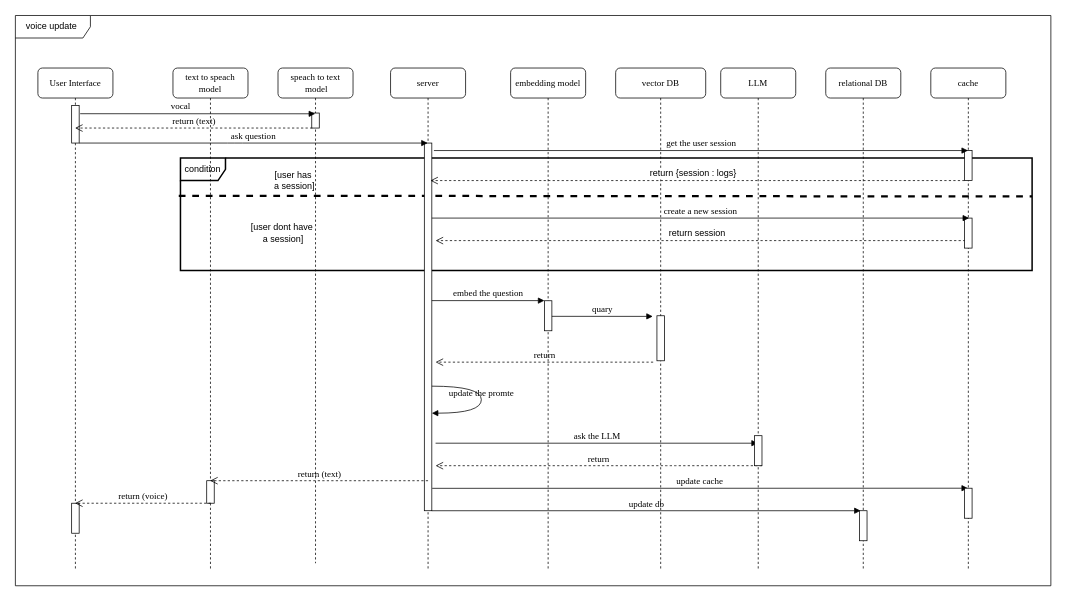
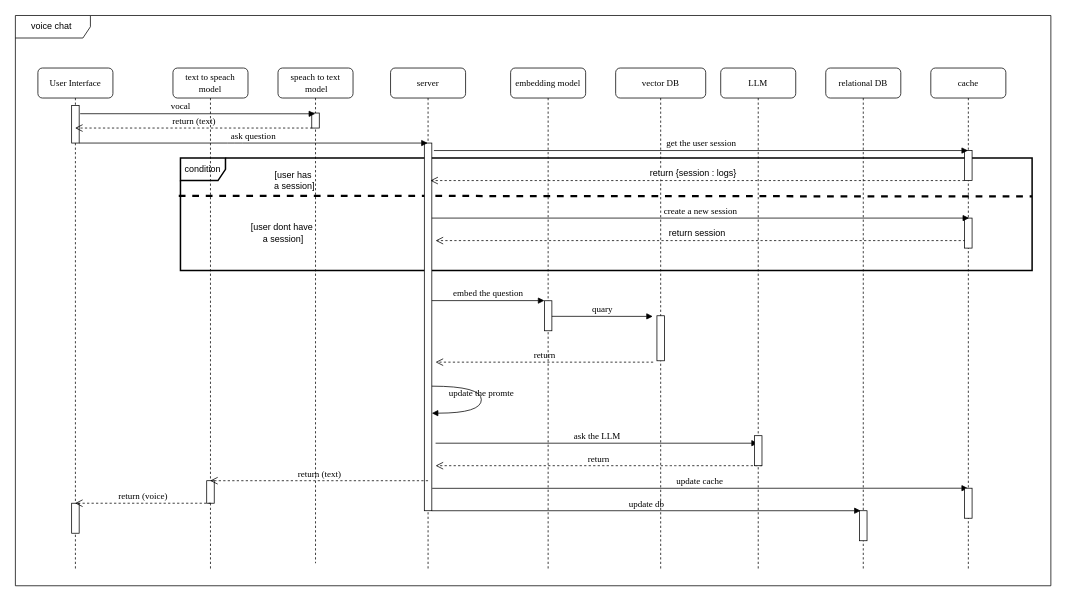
  <mxCell id="0" />
  <mxCell id="1" parent="0" />
  <mxCell id="2" value="" style="group" vertex="1" connectable="0" parent="1"><mxGeometry x="230" y="210" width="1145" height="150" as="geometry" /></mxCell>
  <mxCell id="3" value="" style="group" vertex="1" connectable="0" parent="2"><mxGeometry width="1145" height="150" as="geometry" /></mxCell>
  <mxCell id="4" value="condition" style="shape=umlFrame;whiteSpace=wrap;html=1;pointerEvents=0;strokeWidth=2;" vertex="1" parent="3"><mxGeometry x="10" width="1135" height="150" as="geometry" /></mxCell>
  <mxCell id="5" value="" style="endArrow=none;dashed=1;html=1;rounded=0;exitX=-0.002;exitY=0.335;exitDx=0;exitDy=0;exitPerimeter=0;entryX=1;entryY=0.341;entryDx=0;entryDy=0;entryPerimeter=0;strokeWidth=3;" edge="1" parent="3" source="4" target="4"><mxGeometry width="50" height="50" relative="1" as="geometry"><mxPoint x="-70.617" y="110" as="sourcePoint" /><mxPoint x="1150.044" y="40" as="targetPoint" /></mxGeometry></mxCell>
  <mxCell id="6" value="" style="html=1;verticalAlign=bottom;endArrow=open;dashed=1;endSize=8;labelBackgroundColor=none;fontFamily=Verdana;fontSize=12;" edge="1" parent="3"><mxGeometry relative="1" as="geometry"><mxPoint x="350" y="110" as="targetPoint" /><mxPoint x="1062" y="110" as="sourcePoint" /></mxGeometry></mxCell>
  <mxCell id="7" value="return session&amp;nbsp;" style="edgeLabel;html=1;align=center;verticalAlign=middle;resizable=0;points=[];fontSize=12;" vertex="1" connectable="0" parent="6"><mxGeometry x="0.003" y="-3" relative="1" as="geometry"><mxPoint x="-6" y="-7" as="offset" /></mxGeometry></mxCell>
  <mxCell id="8" value="[user has&lt;div&gt;&amp;nbsp;a session]&lt;/div&gt;" style="text;html=1;align=center;verticalAlign=middle;resizable=0;points=[];autosize=1;strokeColor=none;fillColor=none;" vertex="1" parent="3"><mxGeometry x="119.997" y="9.999" width="80" height="40" as="geometry" /></mxCell>
  <mxCell id="9" value="[user dont have&lt;div&gt;&amp;nbsp;a session]&lt;/div&gt;" style="text;html=1;align=center;verticalAlign=middle;resizable=0;points=[];autosize=1;strokeColor=none;fillColor=none;" vertex="1" parent="3"><mxGeometry x="89.997" y="79.999" width="110" height="40" as="geometry" /></mxCell>
  <mxCell id="10" value="speach to text&lt;div&gt;&amp;nbsp;model&lt;/div&gt;" style="shape=umlLifeline;perimeter=lifelinePerimeter;whiteSpace=wrap;html=1;container=1;collapsible=0;recursiveResize=0;outlineConnect=0;rounded=1;shadow=0;comic=0;labelBackgroundColor=none;strokeWidth=1;fontFamily=Verdana;fontSize=12;align=center;" vertex="1" parent="1"><mxGeometry x="370" y="90" width="100" height="660" as="geometry" /></mxCell>
  <mxCell id="11" value="" style="html=1;points=[];perimeter=orthogonalPerimeter;rounded=0;shadow=0;comic=0;labelBackgroundColor=none;strokeWidth=1;fontFamily=Verdana;fontSize=12;align=center;" vertex="1" parent="10"><mxGeometry x="45" y="60" width="10" height="20" as="geometry" /></mxCell>
  <mxCell id="12" value="text to speach&lt;div&gt;model&lt;/div&gt;" style="shape=umlLifeline;perimeter=lifelinePerimeter;whiteSpace=wrap;html=1;container=1;collapsible=0;recursiveResize=0;outlineConnect=0;rounded=1;shadow=0;comic=0;labelBackgroundColor=none;strokeWidth=1;fontFamily=Verdana;fontSize=12;align=center;" vertex="1" parent="1"><mxGeometry x="230" y="90" width="100" height="670" as="geometry" /></mxCell>
  <mxCell id="13" value="" style="html=1;points=[];perimeter=orthogonalPerimeter;rounded=0;shadow=0;comic=0;labelBackgroundColor=none;strokeWidth=1;fontFamily=Verdana;fontSize=12;align=center;" vertex="1" parent="12"><mxGeometry x="45" y="550" width="10" height="30" as="geometry" /></mxCell>
  <mxCell id="14" value="LLM" style="shape=umlLifeline;perimeter=lifelinePerimeter;whiteSpace=wrap;html=1;container=1;collapsible=0;recursiveResize=0;outlineConnect=0;rounded=1;shadow=0;comic=0;labelBackgroundColor=none;strokeWidth=1;fontFamily=Verdana;fontSize=12;align=center;" vertex="1" parent="1"><mxGeometry x="960" y="90" width="100" height="670" as="geometry" /></mxCell>
  <mxCell id="15" value="server" style="shape=umlLifeline;perimeter=lifelinePerimeter;whiteSpace=wrap;html=1;container=1;collapsible=0;recursiveResize=0;outlineConnect=0;rounded=1;shadow=0;comic=0;labelBackgroundColor=none;strokeWidth=1;fontFamily=Verdana;fontSize=12;align=center;" vertex="1" parent="1"><mxGeometry x="520" y="90" width="100" height="670" as="geometry" /></mxCell>
  <mxCell id="16" value="" style="html=1;points=[];perimeter=orthogonalPerimeter;rounded=0;shadow=0;comic=0;labelBackgroundColor=none;strokeWidth=1;fontFamily=Verdana;fontSize=12;align=center;" vertex="1" parent="15"><mxGeometry x="45" y="100" width="10" height="490" as="geometry" /></mxCell>
  <mxCell id="17" value="embedding model" style="shape=umlLifeline;perimeter=lifelinePerimeter;whiteSpace=wrap;html=1;container=1;collapsible=0;recursiveResize=0;outlineConnect=0;rounded=1;shadow=0;comic=0;labelBackgroundColor=none;strokeWidth=1;fontFamily=Verdana;fontSize=12;align=center;" vertex="1" parent="1"><mxGeometry x="680" y="90" width="100" height="670" as="geometry" /></mxCell>
  <mxCell id="18" value="update cache" style="html=1;verticalAlign=bottom;endArrow=block;labelBackgroundColor=none;fontFamily=Verdana;fontSize=12;edgeStyle=elbowEdgeStyle;elbow=vertical;" edge="1" parent="17" target="38"><mxGeometry relative="1" as="geometry"><mxPoint x="-104.5" y="560.17" as="sourcePoint" /><mxPoint x="325.0" y="560.003" as="targetPoint" /></mxGeometry></mxCell>
  <mxCell id="19" value="update db" style="html=1;verticalAlign=bottom;endArrow=block;labelBackgroundColor=none;fontFamily=Verdana;fontSize=12;edgeStyle=elbowEdgeStyle;elbow=vertical;entryX=0.468;entryY=0.837;entryDx=0;entryDy=0;entryPerimeter=0;" edge="1" parent="17"><mxGeometry relative="1" as="geometry"><mxPoint x="-105" y="590" as="sourcePoint" /><mxPoint x="466.5" y="590.83" as="targetPoint" /></mxGeometry></mxCell>
  <mxCell id="20" value="vector DB" style="shape=umlLifeline;perimeter=lifelinePerimeter;whiteSpace=wrap;html=1;container=1;collapsible=0;recursiveResize=0;outlineConnect=0;rounded=1;shadow=0;comic=0;labelBackgroundColor=none;strokeWidth=1;fontFamily=Verdana;fontSize=12;align=center;" vertex="1" parent="1"><mxGeometry x="820" y="90" width="120" height="670" as="geometry" /></mxCell>
  <mxCell id="21" value="" style="html=1;points=[];perimeter=orthogonalPerimeter;rounded=0;shadow=0;comic=0;labelBackgroundColor=none;strokeWidth=1;fontFamily=Verdana;fontSize=12;align=center;" vertex="1" parent="20"><mxGeometry x="-95" y="310.17" width="10" height="40" as="geometry" /></mxCell>
  <mxCell id="22" value="return" style="html=1;verticalAlign=bottom;endArrow=open;dashed=1;endSize=8;labelBackgroundColor=none;fontFamily=Verdana;fontSize=12;" edge="1" parent="20"><mxGeometry relative="1" as="geometry"><mxPoint x="-240" y="392" as="targetPoint" /><mxPoint x="50" y="392" as="sourcePoint" /></mxGeometry></mxCell>
  <mxCell id="23" value="" style="html=1;points=[];perimeter=orthogonalPerimeter;rounded=0;shadow=0;comic=0;labelBackgroundColor=none;strokeWidth=1;fontFamily=Verdana;fontSize=12;align=center;" vertex="1" parent="20"><mxGeometry x="55" y="330.17" width="10" height="60" as="geometry" /></mxCell>
  <mxCell id="24" value="embed the question" style="html=1;verticalAlign=bottom;endArrow=block;entryX=0;entryY=0;labelBackgroundColor=none;fontFamily=Verdana;fontSize=12;edgeStyle=elbowEdgeStyle;elbow=vertical;" edge="1" parent="20" target="21"><mxGeometry relative="1" as="geometry"><mxPoint x="-245" y="310.003" as="sourcePoint" /><Array as="points"><mxPoint x="-235" y="310" /></Array></mxGeometry></mxCell>
  <mxCell id="25" value="quary" style="html=1;verticalAlign=bottom;endArrow=block;labelBackgroundColor=none;fontFamily=Verdana;fontSize=12;edgeStyle=elbowEdgeStyle;elbow=vertical;exitX=1;exitY=0.519;exitDx=0;exitDy=0;exitPerimeter=0;" edge="1" parent="20" source="21"><mxGeometry relative="1" as="geometry"><mxPoint x="-60" y="289.67" as="sourcePoint" /><mxPoint x="49.5" y="330.837" as="targetPoint" /></mxGeometry></mxCell>
  <mxCell id="26" value="return" style="html=1;verticalAlign=bottom;endArrow=open;dashed=1;endSize=8;labelBackgroundColor=none;fontFamily=Verdana;fontSize=12;edgeStyle=elbowEdgeStyle;elbow=vertical;" edge="1" parent="20"><mxGeometry relative="1" as="geometry"><mxPoint x="-240" y="530" as="targetPoint" /><Array as="points"><mxPoint x="73.5" y="530" /></Array><mxPoint x="195" y="530" as="sourcePoint" /></mxGeometry></mxCell>
  <mxCell id="27" value="ask the LLM" style="html=1;verticalAlign=bottom;endArrow=block;labelBackgroundColor=none;fontFamily=Verdana;fontSize=12;edgeStyle=elbowEdgeStyle;elbow=vertical;" edge="1" parent="20"><mxGeometry relative="1" as="geometry"><mxPoint x="-240" y="500" as="sourcePoint" /><mxPoint x="189.5" y="499.833" as="targetPoint" /></mxGeometry></mxCell>
  <mxCell id="28" value="" style="html=1;points=[];perimeter=orthogonalPerimeter;rounded=0;shadow=0;comic=0;labelBackgroundColor=none;strokeWidth=1;fontFamily=Verdana;fontSize=12;align=center;" vertex="1" parent="20"><mxGeometry x="185" y="490" width="10" height="40" as="geometry" /></mxCell>
  <mxCell id="29" value="relational DB" style="shape=umlLifeline;perimeter=lifelinePerimeter;whiteSpace=wrap;html=1;container=1;collapsible=0;recursiveResize=0;outlineConnect=0;rounded=1;shadow=0;comic=0;labelBackgroundColor=none;strokeWidth=1;fontFamily=Verdana;fontSize=12;align=center;" vertex="1" parent="1"><mxGeometry x="1100" y="90" width="100" height="670" as="geometry" /></mxCell>
  <mxCell id="30" value="" style="html=1;verticalAlign=bottom;endArrow=open;dashed=1;endSize=8;labelBackgroundColor=none;fontFamily=Verdana;fontSize=12;" edge="1" parent="29"><mxGeometry relative="1" as="geometry"><mxPoint x="-527" y="150" as="targetPoint" /><mxPoint x="185" y="150" as="sourcePoint" /></mxGeometry></mxCell>
  <mxCell id="31" value="return {session : logs}" style="edgeLabel;html=1;align=center;verticalAlign=middle;resizable=0;points=[];fontSize=12;" vertex="1" connectable="0" parent="30"><mxGeometry x="0.003" y="-3" relative="1" as="geometry"><mxPoint x="-6" y="-7" as="offset" /></mxGeometry></mxCell>
  <mxCell id="32" value="" style="html=1;points=[];perimeter=orthogonalPerimeter;rounded=0;shadow=0;comic=0;labelBackgroundColor=none;strokeWidth=1;fontFamily=Verdana;fontSize=12;align=center;" vertex="1" parent="29"><mxGeometry x="45" y="590" width="10" height="40" as="geometry" /></mxCell>
  <mxCell id="33" value="User Interface" style="shape=umlLifeline;perimeter=lifelinePerimeter;whiteSpace=wrap;html=1;container=1;collapsible=0;recursiveResize=0;outlineConnect=0;rounded=1;shadow=0;comic=0;labelBackgroundColor=none;strokeWidth=1;fontFamily=Verdana;fontSize=12;align=center;" vertex="1" parent="1"><mxGeometry x="50" y="90" width="100" height="670" as="geometry" /></mxCell>
  <mxCell id="34" value="ask question" style="html=1;verticalAlign=bottom;endArrow=block;labelBackgroundColor=none;fontFamily=Verdana;fontSize=12;edgeStyle=elbowEdgeStyle;elbow=vertical;" edge="1" parent="33" target="15"><mxGeometry relative="1" as="geometry"><mxPoint x="55" y="100" as="sourcePoint" /><mxPoint x="185" y="100.0" as="targetPoint" /></mxGeometry></mxCell>
  <mxCell id="35" value="" style="html=1;points=[];perimeter=orthogonalPerimeter;rounded=0;shadow=0;comic=0;labelBackgroundColor=none;strokeWidth=1;fontFamily=Verdana;fontSize=12;align=center;" vertex="1" parent="33"><mxGeometry x="45" y="50" width="10" height="50" as="geometry" /></mxCell>
  <mxCell id="36" value="" style="html=1;points=[];perimeter=orthogonalPerimeter;rounded=0;shadow=0;comic=0;labelBackgroundColor=none;strokeWidth=1;fontFamily=Verdana;fontSize=12;align=center;" vertex="1" parent="33"><mxGeometry x="45" y="580" width="10" height="40" as="geometry" /></mxCell>
  <mxCell id="37" value="return (text)&lt;span style=&quot;color: rgba(0, 0, 0, 0); font-family: monospace; font-size: 0px; text-align: start;&quot;&gt;%3CmxGraphModel%3E%3Croot%3E%3CmxCell%20id%3D%220%22%2F%3E%3CmxCell%20id%3D%221%22%20parent%3D%220%22%2F%3E%3CmxCell%20id%3D%222%22%20value%3D%22%22%20style%3D%22html%3D1%3Bpoints%3D%5B%5D%3Bperimeter%3DorthogonalPerimeter%3Brounded%3D0%3Bshadow%3D0%3Bcomic%3D0%3BlabelBackgroundColor%3Dnone%3BstrokeWidth%3D1%3BfontFamily%3DVerdana%3BfontSize%3D12%3Balign%3Dcenter%3B%22%20vertex%3D%221%22%20parent%3D%221%22%3E%3CmxGeometry%20x%3D%22365%22%20y%3D%22-1630%22%20width%3D%2210%22%20height%3D%2250%22%20as%3D%22geometry%22%2F%3E%3C%2FmxCell%3E%3C%2Froot%3E%3C%2FmxGraphModel%3E&lt;/span&gt;" style="html=1;verticalAlign=bottom;endArrow=open;dashed=1;endSize=8;labelBackgroundColor=none;fontFamily=Verdana;fontSize=12;" edge="1" parent="1" target="12"><mxGeometry relative="1" as="geometry"><mxPoint x="230" y="640" as="targetPoint" /><mxPoint x="570" y="640" as="sourcePoint" /></mxGeometry></mxCell>
  <mxCell id="38" value="cache" style="shape=umlLifeline;perimeter=lifelinePerimeter;whiteSpace=wrap;html=1;container=1;collapsible=0;recursiveResize=0;outlineConnect=0;rounded=1;shadow=0;comic=0;labelBackgroundColor=none;strokeWidth=1;fontFamily=Verdana;fontSize=12;align=center;" vertex="1" parent="1"><mxGeometry x="1240" y="90" width="100" height="670" as="geometry" /></mxCell>
  <mxCell id="39" value="" style="html=1;points=[];perimeter=orthogonalPerimeter;rounded=0;shadow=0;comic=0;labelBackgroundColor=none;strokeWidth=1;fontFamily=Verdana;fontSize=12;align=center;" vertex="1" parent="38"><mxGeometry x="45" y="110" width="10" height="40" as="geometry" /></mxCell>
  <mxCell id="40" value="" style="html=1;points=[];perimeter=orthogonalPerimeter;rounded=0;shadow=0;comic=0;labelBackgroundColor=none;strokeWidth=1;fontFamily=Verdana;fontSize=12;align=center;" vertex="1" parent="38"><mxGeometry x="45" y="200" width="10" height="40" as="geometry" /></mxCell>
  <mxCell id="41" value="" style="html=1;points=[];perimeter=orthogonalPerimeter;rounded=0;shadow=0;comic=0;labelBackgroundColor=none;strokeWidth=1;fontFamily=Verdana;fontSize=12;align=center;" vertex="1" parent="38"><mxGeometry x="45" y="560" width="10" height="40" as="geometry" /></mxCell>
  <mxCell id="42" value="get the user session" style="html=1;verticalAlign=bottom;endArrow=block;labelBackgroundColor=none;fontFamily=Verdana;fontSize=12;edgeStyle=elbowEdgeStyle;elbow=vertical;exitX=1.278;exitY=0.059;exitDx=0;exitDy=0;exitPerimeter=0;" edge="1" parent="1"><mxGeometry relative="1" as="geometry"><mxPoint x="577.78" y="200" as="sourcePoint" /><mxPoint x="1289.5" y="200.297" as="targetPoint" /><Array as="points" /></mxGeometry></mxCell>
  <mxCell id="43" value="create a new session" style="html=1;verticalAlign=bottom;endArrow=block;labelBackgroundColor=none;fontFamily=Verdana;fontSize=12;edgeStyle=elbowEdgeStyle;elbow=vertical;" edge="1" parent="1" source="16"><mxGeometry relative="1" as="geometry"><mxPoint x="579" y="290.17" as="sourcePoint" /><mxPoint x="1291" y="290.17" as="targetPoint" /></mxGeometry></mxCell>
  <mxCell id="44" value="update the promte" style="html=1;verticalAlign=bottom;endArrow=block;labelBackgroundColor=none;fontFamily=Verdana;fontSize=12;elbow=vertical;edgeStyle=orthogonalEdgeStyle;curved=1;" edge="1" parent="1"><mxGeometry relative="1" as="geometry"><mxPoint x="575" y="514" as="sourcePoint" /><mxPoint x="575" y="550" as="targetPoint" /><Array as="points"><mxPoint x="641" y="514" /><mxPoint x="641" y="550" /></Array></mxGeometry></mxCell>
  <mxCell id="45" value="return (voice)&lt;span style=&quot;color: rgba(0, 0, 0, 0); font-family: monospace; font-size: 0px; text-align: start;&quot;&gt;%3CmxGraphModel%3E%3Croot%3E%3CmxCell%20id%3D%220%22%2F%3E%3CmxCell%20id%3D%221%22%20parent%3D%220%22%2F%3E%3CmxCell%20id%3D%222%22%20value%3D%22%22%20style%3D%22html%3D1%3Bpoints%3D%5B%5D%3Bperimeter%3DorthogonalPerimeter%3Brounded%3D0%3Bshadow%3D0%3Bcomic%3D0%3BlabelBackgroundColor%3Dnone%3BstrokeWidth%3D1%3BfontFamily%3DVerdana%3BfontSize%3D12%3Balign%3Dcenter%3B%22%20vertex%3D%221%22%20parent%3D%221%22%3E%3CmxGeometry%20x%3D%22365%22%20y%3D%22-1630%22%20width%3D%2210%22%20height%3D%2250%22%20as%3D%22geometry%22%2F%3E%3C%2FmxCell%3E%3C%2Froot%3E%3C%2FmxGraphModel%3E&lt;/span&gt;" style="html=1;verticalAlign=bottom;endArrow=open;dashed=1;endSize=8;labelBackgroundColor=none;fontFamily=Verdana;fontSize=12;" edge="1" parent="1" target="33"><mxGeometry relative="1" as="geometry"><mxPoint x="490" y="670" as="targetPoint" /><mxPoint x="280.5" y="670" as="sourcePoint" /></mxGeometry></mxCell>
  <mxCell id="46" value="vocal" style="html=1;verticalAlign=bottom;endArrow=block;labelBackgroundColor=none;fontFamily=Verdana;fontSize=12;edgeStyle=elbowEdgeStyle;elbow=vertical;exitX=1.133;exitY=0.218;exitDx=0;exitDy=0;exitPerimeter=0;" edge="1" parent="1" source="35" target="10"><mxGeometry x="-0.146" y="1" relative="1" as="geometry"><mxPoint x="280.5" y="150" as="sourcePoint" /><mxPoint x="150" y="150" as="targetPoint" /><mxPoint as="offset" /></mxGeometry></mxCell>
  <mxCell id="47" value="return (text)" style="html=1;verticalAlign=bottom;endArrow=open;dashed=1;endSize=8;labelBackgroundColor=none;fontFamily=Verdana;fontSize=12;exitX=0.067;exitY=0.563;exitDx=0;exitDy=0;exitPerimeter=0;" edge="1" parent="1"><mxGeometry relative="1" as="geometry"><mxPoint x="99.5" y="170" as="targetPoint" /><mxPoint x="415.67" y="170" as="sourcePoint" /></mxGeometry></mxCell>
- <mxCell id="48" value="voice update&amp;nbsp;" style="shape=umlFrame;whiteSpace=wrap;html=1;pointerEvents=0;width=100;height=30;" vertex="1" parent="1"><mxGeometry x="20" y="20" width="1380" height="760" as="geometry" /></mxCell>
+ <mxCell id="48" value="voice chat&amp;nbsp;" style="shape=umlFrame;whiteSpace=wrap;html=1;pointerEvents=0;width=100;height=30;" vertex="1" parent="1"><mxGeometry x="20" y="20" width="1380" height="760" as="geometry" /></mxCell>
